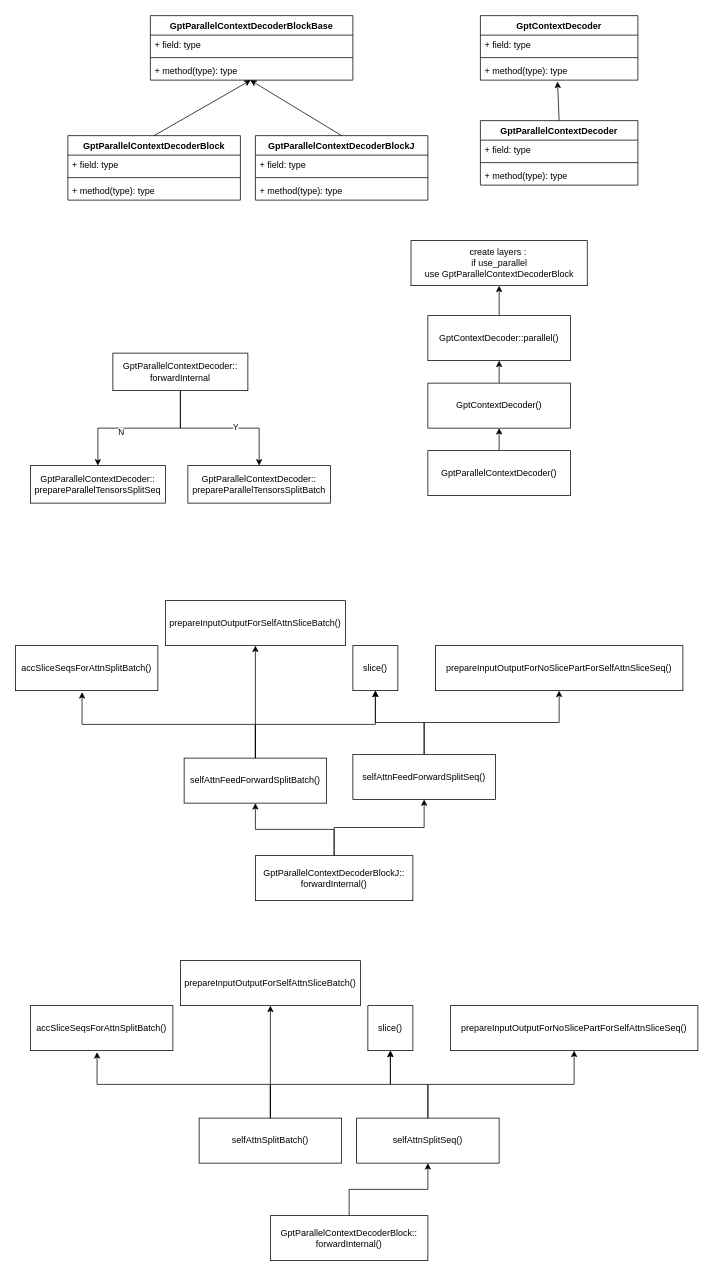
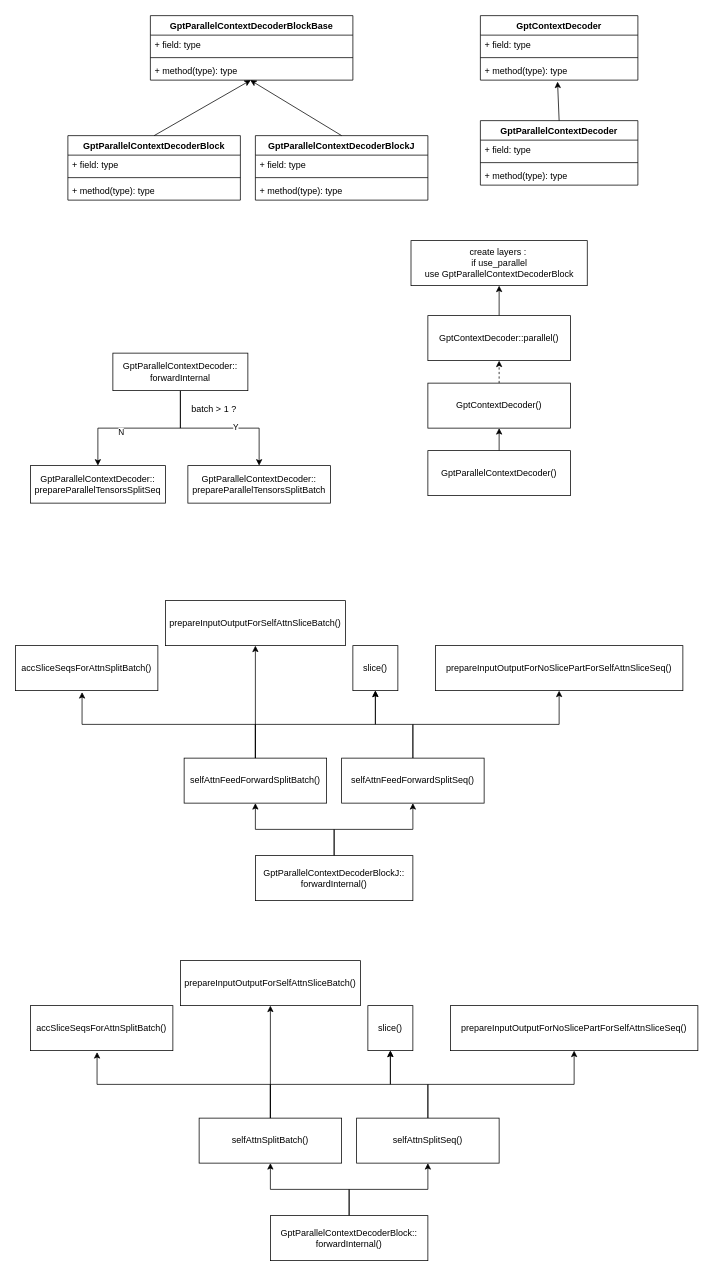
  <mxCell id="0" />
  <mxCell id="1" parent="0" />
  <mxCell id="2" value="GptParallelContextDecoderBlockBase" style="swimlane;fontStyle=1;align=center;verticalAlign=top;childLayout=stackLayout;horizontal=1;startSize=26;horizontalStack=0;resizeParent=1;resizeParentMax=0;resizeLast=0;collapsible=1;marginBottom=0;whiteSpace=wrap;html=1;" vertex="1" parent="1"><mxGeometry x="200" y="20" width="270" height="86" as="geometry"><mxRectangle x="410" y="300" width="100" height="30" as="alternateBounds" /></mxGeometry></mxCell>
  <mxCell id="3" value="+ field: type" style="text;strokeColor=none;fillColor=none;align=left;verticalAlign=top;spacingLeft=4;spacingRight=4;overflow=hidden;rotatable=0;points=[[0,0.5],[1,0.5]];portConstraint=eastwest;whiteSpace=wrap;html=1;" vertex="1" parent="2"><mxGeometry y="26" width="270" height="26" as="geometry" /></mxCell>
  <mxCell id="4" value="" style="line;strokeWidth=1;fillColor=none;align=left;verticalAlign=middle;spacingTop=-1;spacingLeft=3;spacingRight=3;rotatable=0;labelPosition=right;points=[];portConstraint=eastwest;strokeColor=inherit;" vertex="1" parent="2"><mxGeometry y="52" width="270" height="8" as="geometry" /></mxCell>
  <mxCell id="5" value="+ method(type): type" style="text;strokeColor=none;fillColor=none;align=left;verticalAlign=top;spacingLeft=4;spacingRight=4;overflow=hidden;rotatable=0;points=[[0,0.5],[1,0.5]];portConstraint=eastwest;whiteSpace=wrap;html=1;" vertex="1" parent="2"><mxGeometry y="60" width="270" height="26" as="geometry" /></mxCell>
  <mxCell id="6" value="&lt;div&gt;GptParallelContextDecoder::&lt;/div&gt;prepareParallelTensorsSplitSeq" style="html=1;whiteSpace=wrap;" vertex="1" parent="1"><mxGeometry x="40" y="620" width="180" height="50" as="geometry" /></mxCell>
  <mxCell id="7" value="&lt;div&gt;GptParallelContextDecoder::&lt;/div&gt;prepareParallelTensorsSplitBatch" style="html=1;whiteSpace=wrap;" vertex="1" parent="1"><mxGeometry x="250" y="620" width="190" height="50" as="geometry" /></mxCell>
  <mxCell id="8" style="edgeStyle=orthogonalEdgeStyle;rounded=0;orthogonalLoop=1;jettySize=auto;html=1;exitX=0.5;exitY=1;exitDx=0;exitDy=0;entryX=0.5;entryY=0;entryDx=0;entryDy=0;" edge="1" parent="1" source="12" target="6"><mxGeometry relative="1" as="geometry" /></mxCell>
  <mxCell id="9" value="N" style="edgeLabel;html=1;align=center;verticalAlign=middle;resizable=0;points=[];" vertex="1" connectable="0" parent="8"><mxGeometry x="0.238" y="5" relative="1" as="geometry"><mxPoint as="offset" /></mxGeometry></mxCell>
  <mxCell id="10" style="edgeStyle=orthogonalEdgeStyle;rounded=0;orthogonalLoop=1;jettySize=auto;html=1;exitX=0.5;exitY=1;exitDx=0;exitDy=0;entryX=0.5;entryY=0;entryDx=0;entryDy=0;" edge="1" parent="1" source="12" target="7"><mxGeometry relative="1" as="geometry" /></mxCell>
  <mxCell id="11" value="Y" style="edgeLabel;html=1;align=center;verticalAlign=middle;resizable=0;points=[];" vertex="1" connectable="0" parent="10"><mxGeometry x="0.2" y="2" relative="1" as="geometry"><mxPoint as="offset" /></mxGeometry></mxCell>
  <mxCell id="12" value="GptParallelContextDecoder::&lt;div&gt;forwardInternal&lt;/div&gt;" style="html=1;whiteSpace=wrap;" vertex="1" parent="1"><mxGeometry x="150" y="470" width="180" height="50" as="geometry" /></mxCell>
+ <mxCell id="13" value="batch &amp;gt; 1 ?" style="text;html=1;align=center;verticalAlign=middle;whiteSpace=wrap;rounded=0;" vertex="1" parent="1"><mxGeometry x="240" y="530" width="90" height="30" as="geometry" /></mxCell>
  <mxCell id="14" value="GptParallelContextDecoderBlockJ" style="swimlane;fontStyle=1;align=center;verticalAlign=top;childLayout=stackLayout;horizontal=1;startSize=26;horizontalStack=0;resizeParent=1;resizeParentMax=0;resizeLast=0;collapsible=1;marginBottom=0;whiteSpace=wrap;html=1;" vertex="1" parent="1"><mxGeometry x="340" y="180" width="230" height="86" as="geometry"><mxRectangle x="410" y="300" width="100" height="30" as="alternateBounds" /></mxGeometry></mxCell>
  <mxCell id="15" value="+ field: type" style="text;strokeColor=none;fillColor=none;align=left;verticalAlign=top;spacingLeft=4;spacingRight=4;overflow=hidden;rotatable=0;points=[[0,0.5],[1,0.5]];portConstraint=eastwest;whiteSpace=wrap;html=1;" vertex="1" parent="14"><mxGeometry y="26" width="230" height="26" as="geometry" /></mxCell>
  <mxCell id="16" value="" style="line;strokeWidth=1;fillColor=none;align=left;verticalAlign=middle;spacingTop=-1;spacingLeft=3;spacingRight=3;rotatable=0;labelPosition=right;points=[];portConstraint=eastwest;strokeColor=inherit;" vertex="1" parent="14"><mxGeometry y="52" width="230" height="8" as="geometry" /></mxCell>
  <mxCell id="17" value="+ method(type): type" style="text;strokeColor=none;fillColor=none;align=left;verticalAlign=top;spacingLeft=4;spacingRight=4;overflow=hidden;rotatable=0;points=[[0,0.5],[1,0.5]];portConstraint=eastwest;whiteSpace=wrap;html=1;" vertex="1" parent="14"><mxGeometry y="60" width="230" height="26" as="geometry" /></mxCell>
  <mxCell id="18" style="rounded=0;orthogonalLoop=1;jettySize=auto;html=1;exitX=0.5;exitY=0;exitDx=0;exitDy=0;entryX=0.493;entryY=1;entryDx=0;entryDy=0;entryPerimeter=0;" edge="1" parent="1" source="14" target="5"><mxGeometry relative="1" as="geometry" /></mxCell>
  <mxCell id="19" value="GptParallelContextDecoderBlock" style="swimlane;fontStyle=1;align=center;verticalAlign=top;childLayout=stackLayout;horizontal=1;startSize=26;horizontalStack=0;resizeParent=1;resizeParentMax=0;resizeLast=0;collapsible=1;marginBottom=0;whiteSpace=wrap;html=1;" vertex="1" parent="1"><mxGeometry x="90" y="180" width="230" height="86" as="geometry"><mxRectangle x="410" y="300" width="100" height="30" as="alternateBounds" /></mxGeometry></mxCell>
  <mxCell id="20" value="+ field: type" style="text;strokeColor=none;fillColor=none;align=left;verticalAlign=top;spacingLeft=4;spacingRight=4;overflow=hidden;rotatable=0;points=[[0,0.5],[1,0.5]];portConstraint=eastwest;whiteSpace=wrap;html=1;" vertex="1" parent="19"><mxGeometry y="26" width="230" height="26" as="geometry" /></mxCell>
  <mxCell id="21" value="" style="line;strokeWidth=1;fillColor=none;align=left;verticalAlign=middle;spacingTop=-1;spacingLeft=3;spacingRight=3;rotatable=0;labelPosition=right;points=[];portConstraint=eastwest;strokeColor=inherit;" vertex="1" parent="19"><mxGeometry y="52" width="230" height="8" as="geometry" /></mxCell>
  <mxCell id="22" value="+ method(type): type" style="text;strokeColor=none;fillColor=none;align=left;verticalAlign=top;spacingLeft=4;spacingRight=4;overflow=hidden;rotatable=0;points=[[0,0.5],[1,0.5]];portConstraint=eastwest;whiteSpace=wrap;html=1;" vertex="1" parent="19"><mxGeometry y="60" width="230" height="26" as="geometry" /></mxCell>
  <mxCell id="23" style="rounded=0;orthogonalLoop=1;jettySize=auto;html=1;exitX=0.5;exitY=0;exitDx=0;exitDy=0;entryX=0.496;entryY=1;entryDx=0;entryDy=0;entryPerimeter=0;" edge="1" parent="1" source="19" target="5"><mxGeometry relative="1" as="geometry" /></mxCell>
  <mxCell id="24" value="GptParallelContextDecoder" style="swimlane;fontStyle=1;align=center;verticalAlign=top;childLayout=stackLayout;horizontal=1;startSize=26;horizontalStack=0;resizeParent=1;resizeParentMax=0;resizeLast=0;collapsible=1;marginBottom=0;whiteSpace=wrap;html=1;" vertex="1" parent="1"><mxGeometry x="640" y="160" width="210" height="86" as="geometry"><mxRectangle x="410" y="300" width="100" height="30" as="alternateBounds" /></mxGeometry></mxCell>
  <mxCell id="25" value="+ field: type" style="text;strokeColor=none;fillColor=none;align=left;verticalAlign=top;spacingLeft=4;spacingRight=4;overflow=hidden;rotatable=0;points=[[0,0.5],[1,0.5]];portConstraint=eastwest;whiteSpace=wrap;html=1;" vertex="1" parent="24"><mxGeometry y="26" width="210" height="26" as="geometry" /></mxCell>
  <mxCell id="26" value="" style="line;strokeWidth=1;fillColor=none;align=left;verticalAlign=middle;spacingTop=-1;spacingLeft=3;spacingRight=3;rotatable=0;labelPosition=right;points=[];portConstraint=eastwest;strokeColor=inherit;" vertex="1" parent="24"><mxGeometry y="52" width="210" height="8" as="geometry" /></mxCell>
  <mxCell id="27" value="+ method(type): type" style="text;strokeColor=none;fillColor=none;align=left;verticalAlign=top;spacingLeft=4;spacingRight=4;overflow=hidden;rotatable=0;points=[[0,0.5],[1,0.5]];portConstraint=eastwest;whiteSpace=wrap;html=1;" vertex="1" parent="24"><mxGeometry y="60" width="210" height="26" as="geometry" /></mxCell>
  <mxCell id="28" value="GptContextDecoder" style="swimlane;fontStyle=1;align=center;verticalAlign=top;childLayout=stackLayout;horizontal=1;startSize=26;horizontalStack=0;resizeParent=1;resizeParentMax=0;resizeLast=0;collapsible=1;marginBottom=0;whiteSpace=wrap;html=1;" vertex="1" parent="1"><mxGeometry x="640" y="20" width="210" height="86" as="geometry"><mxRectangle x="410" y="300" width="100" height="30" as="alternateBounds" /></mxGeometry></mxCell>
  <mxCell id="29" value="+ field: type" style="text;strokeColor=none;fillColor=none;align=left;verticalAlign=top;spacingLeft=4;spacingRight=4;overflow=hidden;rotatable=0;points=[[0,0.5],[1,0.5]];portConstraint=eastwest;whiteSpace=wrap;html=1;" vertex="1" parent="28"><mxGeometry y="26" width="210" height="26" as="geometry" /></mxCell>
  <mxCell id="30" value="" style="line;strokeWidth=1;fillColor=none;align=left;verticalAlign=middle;spacingTop=-1;spacingLeft=3;spacingRight=3;rotatable=0;labelPosition=right;points=[];portConstraint=eastwest;strokeColor=inherit;" vertex="1" parent="28"><mxGeometry y="52" width="210" height="8" as="geometry" /></mxCell>
  <mxCell id="31" value="+ method(type): type" style="text;strokeColor=none;fillColor=none;align=left;verticalAlign=top;spacingLeft=4;spacingRight=4;overflow=hidden;rotatable=0;points=[[0,0.5],[1,0.5]];portConstraint=eastwest;whiteSpace=wrap;html=1;" vertex="1" parent="28"><mxGeometry y="60" width="210" height="26" as="geometry" /></mxCell>
  <mxCell id="32" style="rounded=0;orthogonalLoop=1;jettySize=auto;html=1;exitX=0.5;exitY=0;exitDx=0;exitDy=0;entryX=0.49;entryY=1.077;entryDx=0;entryDy=0;entryPerimeter=0;" edge="1" parent="1" source="24" target="31"><mxGeometry relative="1" as="geometry" /></mxCell>
  <mxCell id="33" style="edgeStyle=orthogonalEdgeStyle;rounded=0;orthogonalLoop=1;jettySize=auto;html=1;exitX=0.5;exitY=0;exitDx=0;exitDy=0;entryX=0.5;entryY=1;entryDx=0;entryDy=0;" edge="1" parent="1" source="34" target="36"><mxGeometry relative="1" as="geometry" /></mxCell>
  <mxCell id="34" value="GptParallelContextDecoder()" style="rounded=0;whiteSpace=wrap;html=1;" vertex="1" parent="1"><mxGeometry x="570" y="600" width="190" height="60" as="geometry" /></mxCell>
- <mxCell id="35" style="edgeStyle=orthogonalEdgeStyle;rounded=0;orthogonalLoop=1;jettySize=auto;html=1;exitX=0.5;exitY=0;exitDx=0;exitDy=0;entryX=0.5;entryY=1;entryDx=0;entryDy=0;" edge="1" parent="1" source="36" target="38"><mxGeometry relative="1" as="geometry" /></mxCell>
+ <mxCell id="35" style="edgeStyle=orthogonalEdgeStyle;rounded=0;orthogonalLoop=1;jettySize=auto;html=1;exitX=0.5;exitY=0;exitDx=0;exitDy=0;entryX=0.5;entryY=1;entryDx=0;entryDy=0;dashed=1;" edge="1" parent="1" source="36" target="38"><mxGeometry relative="1" as="geometry" /></mxCell>
  <mxCell id="36" value="GptContextDecoder()" style="rounded=0;whiteSpace=wrap;html=1;" vertex="1" parent="1"><mxGeometry x="570" y="510" width="190" height="60" as="geometry" /></mxCell>
  <mxCell id="37" value="" style="edgeStyle=orthogonalEdgeStyle;rounded=0;orthogonalLoop=1;jettySize=auto;html=1;" edge="1" parent="1" source="38" target="39"><mxGeometry relative="1" as="geometry" /></mxCell>
  <mxCell id="38" value="GptContextDecoder::parallel()" style="rounded=0;whiteSpace=wrap;html=1;" vertex="1" parent="1"><mxGeometry x="570" y="420" width="190" height="60" as="geometry" /></mxCell>
  <mxCell id="39" value="create layers :&amp;nbsp;&lt;div&gt;if use_parallel&lt;/div&gt;&lt;div&gt;use&amp;nbsp;GptParallelContextDecoderBlock&lt;/div&gt;" style="whiteSpace=wrap;html=1;rounded=0;" vertex="1" parent="1"><mxGeometry x="547.5" y="320" width="235" height="60" as="geometry" /></mxCell>
  <mxCell id="40" style="edgeStyle=orthogonalEdgeStyle;rounded=0;orthogonalLoop=1;jettySize=auto;html=1;exitX=0.5;exitY=0;exitDx=0;exitDy=0;entryX=0.5;entryY=1;entryDx=0;entryDy=0;" edge="1" parent="1" source="42" target="51"><mxGeometry relative="1" as="geometry" /></mxCell>
  <mxCell id="41" style="edgeStyle=orthogonalEdgeStyle;rounded=0;orthogonalLoop=1;jettySize=auto;html=1;exitX=0.5;exitY=0;exitDx=0;exitDy=0;entryX=0.5;entryY=1;entryDx=0;entryDy=0;" edge="1" parent="1" source="42" target="52"><mxGeometry relative="1" as="geometry" /></mxCell>
  <mxCell id="42" value="selfAttnFeedForwardSplitBatch()" style="rounded=0;whiteSpace=wrap;html=1;" vertex="1" parent="1"><mxGeometry x="245" y="1010" width="190" height="60" as="geometry" /></mxCell>
  <mxCell id="43" style="edgeStyle=orthogonalEdgeStyle;rounded=0;orthogonalLoop=1;jettySize=auto;html=1;exitX=0.5;exitY=0;exitDx=0;exitDy=0;entryX=0.5;entryY=1;entryDx=0;entryDy=0;" edge="1" parent="1" source="45" target="42"><mxGeometry relative="1" as="geometry" /></mxCell>
  <mxCell id="44" style="edgeStyle=orthogonalEdgeStyle;rounded=0;orthogonalLoop=1;jettySize=auto;html=1;exitX=0.5;exitY=0;exitDx=0;exitDy=0;entryX=0.5;entryY=1;entryDx=0;entryDy=0;" edge="1" parent="1" source="45" target="48"><mxGeometry relative="1" as="geometry" /></mxCell>
  <mxCell id="45" value="GptParallelContextDecoderBlockJ::&lt;div&gt;forwardInternal()&lt;/div&gt;" style="rounded=0;whiteSpace=wrap;html=1;" vertex="1" parent="1"><mxGeometry x="340" y="1140" width="210" height="60" as="geometry" /></mxCell>
  <mxCell id="46" style="edgeStyle=orthogonalEdgeStyle;rounded=0;orthogonalLoop=1;jettySize=auto;html=1;exitX=0.5;exitY=0;exitDx=0;exitDy=0;entryX=0.5;entryY=1;entryDx=0;entryDy=0;" edge="1" parent="1" source="48" target="53"><mxGeometry relative="1" as="geometry" /></mxCell>
  <mxCell id="47" style="edgeStyle=orthogonalEdgeStyle;rounded=0;orthogonalLoop=1;jettySize=auto;html=1;exitX=0.5;exitY=0;exitDx=0;exitDy=0;entryX=0.5;entryY=1;entryDx=0;entryDy=0;" edge="1" parent="1" source="48" target="51"><mxGeometry relative="1" as="geometry" /></mxCell>
- <mxCell id="48" value="selfAttnFeedForwardSplitSeq()" style="rounded=0;whiteSpace=wrap;html=1;" vertex="1" parent="1"><mxGeometry x="470" y="1005" width="190" height="60" as="geometry" /></mxCell>
+ <mxCell id="48" value="selfAttnFeedForwardSplitSeq()" style="rounded=0;whiteSpace=wrap;html=1;" vertex="1" parent="1"><mxGeometry x="455" y="1010" width="190" height="60" as="geometry" /></mxCell>
  <mxCell id="49" value="accSliceSeqsForAttnSplitBatch()" style="rounded=0;whiteSpace=wrap;html=1;" vertex="1" parent="1"><mxGeometry y="860" width="190" height="60" as="geometry" x="20" /></mxCell>
  <mxCell id="50" style="edgeStyle=orthogonalEdgeStyle;rounded=0;orthogonalLoop=1;jettySize=auto;html=1;exitX=0.5;exitY=0;exitDx=0;exitDy=0;entryX=0.468;entryY=1.033;entryDx=0;entryDy=0;entryPerimeter=0;" edge="1" parent="1" source="42" target="49"><mxGeometry relative="1" as="geometry" /></mxCell>
  <mxCell id="51" value="slice()" style="rounded=0;whiteSpace=wrap;html=1;" vertex="1" parent="1"><mxGeometry x="470" y="860" width="60" height="60" as="geometry" /></mxCell>
  <mxCell id="52" value="prepareInputOutputForSelfAttnSliceBatch()" style="rounded=0;whiteSpace=wrap;html=1;" vertex="1" parent="1"><mxGeometry x="220" y="800" width="240" height="60" as="geometry" /></mxCell>
  <mxCell id="53" value="prepareInputOutputForNoSlicePartForSelfAttnSliceSeq()" style="rounded=0;whiteSpace=wrap;html=1;" vertex="1" parent="1"><mxGeometry x="580" y="860" width="330" height="60" as="geometry" /></mxCell>
  <mxCell id="54" style="edgeStyle=orthogonalEdgeStyle;rounded=0;orthogonalLoop=1;jettySize=auto;html=1;exitX=0.5;exitY=0;exitDx=0;exitDy=0;entryX=0.5;entryY=1;entryDx=0;entryDy=0;" edge="1" parent="1" source="56" target="65"><mxGeometry relative="1" as="geometry" /></mxCell>
  <mxCell id="55" style="edgeStyle=orthogonalEdgeStyle;rounded=0;orthogonalLoop=1;jettySize=auto;html=1;exitX=0.5;exitY=0;exitDx=0;exitDy=0;entryX=0.5;entryY=1;entryDx=0;entryDy=0;" edge="1" parent="1" source="56" target="66"><mxGeometry relative="1" as="geometry" /></mxCell>
  <mxCell id="56" value="selfAttnSplitBatch()" style="rounded=0;whiteSpace=wrap;html=1;" vertex="1" parent="1"><mxGeometry x="265" y="1490" width="190" height="60" as="geometry" /></mxCell>
+ <mxCell id="57" style="edgeStyle=orthogonalEdgeStyle;rounded=0;orthogonalLoop=1;jettySize=auto;html=1;exitX=0.5;exitY=0;exitDx=0;exitDy=0;entryX=0.5;entryY=1;entryDx=0;entryDy=0;" edge="1" parent="1" source="59" target="56"><mxGeometry relative="1" as="geometry" /></mxCell>
  <mxCell id="58" style="edgeStyle=orthogonalEdgeStyle;rounded=0;orthogonalLoop=1;jettySize=auto;html=1;exitX=0.5;exitY=0;exitDx=0;exitDy=0;entryX=0.5;entryY=1;entryDx=0;entryDy=0;" edge="1" parent="1" source="59" target="62"><mxGeometry relative="1" as="geometry" /></mxCell>
  <mxCell id="59" value="GptParallelContextDecoderBlock::&lt;div&gt;forwardInternal()&lt;/div&gt;" style="rounded=0;whiteSpace=wrap;html=1;" vertex="1" parent="1"><mxGeometry x="360" y="1620" width="210" height="60" as="geometry" /></mxCell>
  <mxCell id="60" style="edgeStyle=orthogonalEdgeStyle;rounded=0;orthogonalLoop=1;jettySize=auto;html=1;exitX=0.5;exitY=0;exitDx=0;exitDy=0;entryX=0.5;entryY=1;entryDx=0;entryDy=0;" edge="1" parent="1" source="62" target="67"><mxGeometry relative="1" as="geometry" /></mxCell>
  <mxCell id="61" style="edgeStyle=orthogonalEdgeStyle;rounded=0;orthogonalLoop=1;jettySize=auto;html=1;exitX=0.5;exitY=0;exitDx=0;exitDy=0;entryX=0.5;entryY=1;entryDx=0;entryDy=0;" edge="1" parent="1" source="62" target="65"><mxGeometry relative="1" as="geometry" /></mxCell>
  <mxCell id="62" value="selfAttnSplitSeq()" style="rounded=0;whiteSpace=wrap;html=1;" vertex="1" parent="1"><mxGeometry x="475" y="1490" width="190" height="60" as="geometry" /></mxCell>
  <mxCell id="63" value="accSliceSeqsForAttnSplitBatch()" style="rounded=0;whiteSpace=wrap;html=1;" vertex="1" parent="1"><mxGeometry x="40" y="1340" width="190" height="60" as="geometry" /></mxCell>
  <mxCell id="64" style="edgeStyle=orthogonalEdgeStyle;rounded=0;orthogonalLoop=1;jettySize=auto;html=1;exitX=0.5;exitY=0;exitDx=0;exitDy=0;entryX=0.468;entryY=1.033;entryDx=0;entryDy=0;entryPerimeter=0;" edge="1" parent="1" source="56" target="63"><mxGeometry relative="1" as="geometry" /></mxCell>
  <mxCell id="65" value="slice()" style="rounded=0;whiteSpace=wrap;html=1;" vertex="1" parent="1"><mxGeometry x="490" y="1340" width="60" height="60" as="geometry" /></mxCell>
  <mxCell id="66" value="prepareInputOutputForSelfAttnSliceBatch()" style="rounded=0;whiteSpace=wrap;html=1;" vertex="1" parent="1"><mxGeometry x="240" y="1280" width="240" height="60" as="geometry" /></mxCell>
  <mxCell id="67" value="prepareInputOutputForNoSlicePartForSelfAttnSliceSeq()" style="rounded=0;whiteSpace=wrap;html=1;" vertex="1" parent="1"><mxGeometry x="600" y="1340" width="330" height="60" as="geometry" /></mxCell>
